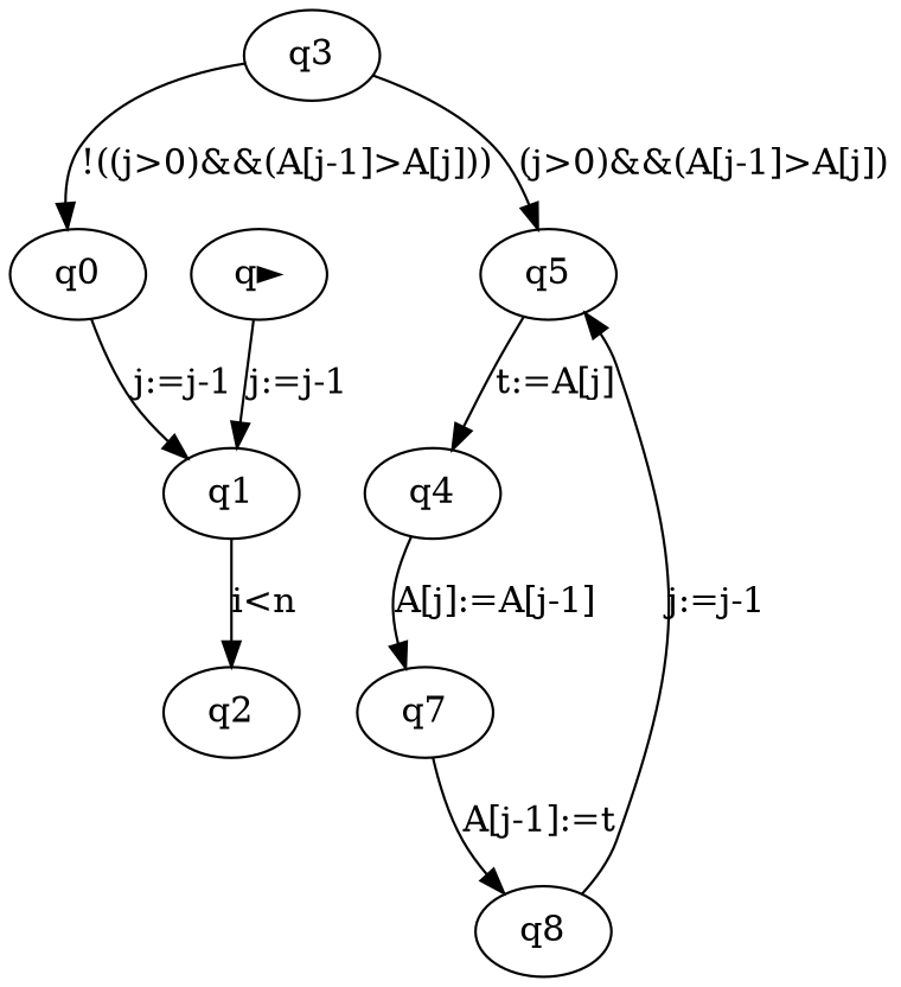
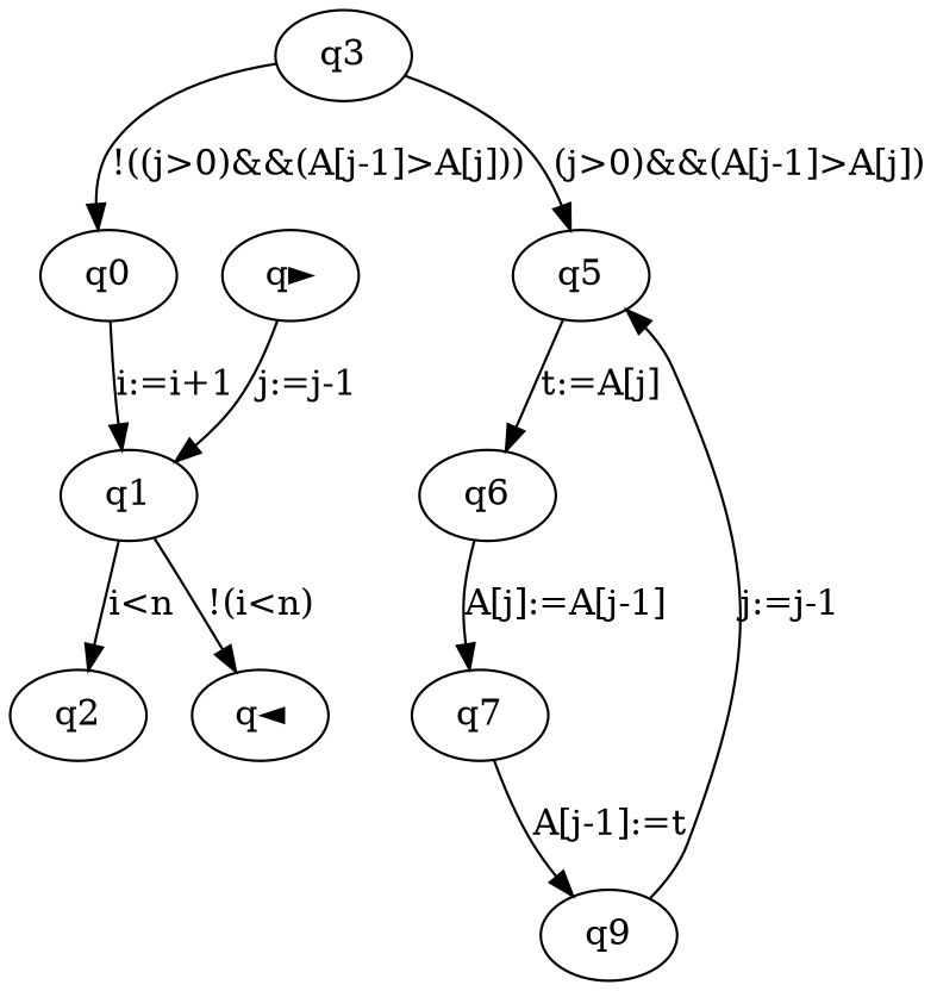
  strict digraph {
    "q►"
    q1
    q2
+   "q◄"
    q3
    q5
    n7 [label=q0]
-   q6 [label=q4]
+   q6
    q7
-   q8
+   q8 [label=q9]
    "q►" -> q1 [label="j:=j-1"]
    q1 -> q2 [label="i<n"]
+   q1 -> "q◄" [label="!(i<n)"]
    q3 -> q5 [label="(j>0)&&(A[j-1]>A[j])"]
    q3 -> n7 [label="!((j>0)&&(A[j-1]>A[j]))"]
    q5 -> q6 [label="t:=A[j]"]
-   n7 -> q1 [label="j:=j-1"]
+   n7 -> q1 [label="i:=i+1"]
    q6 -> q7 [label="A[j]:=A[j-1]"]
    q7 -> q8 [label="A[j-1]:=t"]
    q8 -> q5 [label="j:=j-1"]
  }
